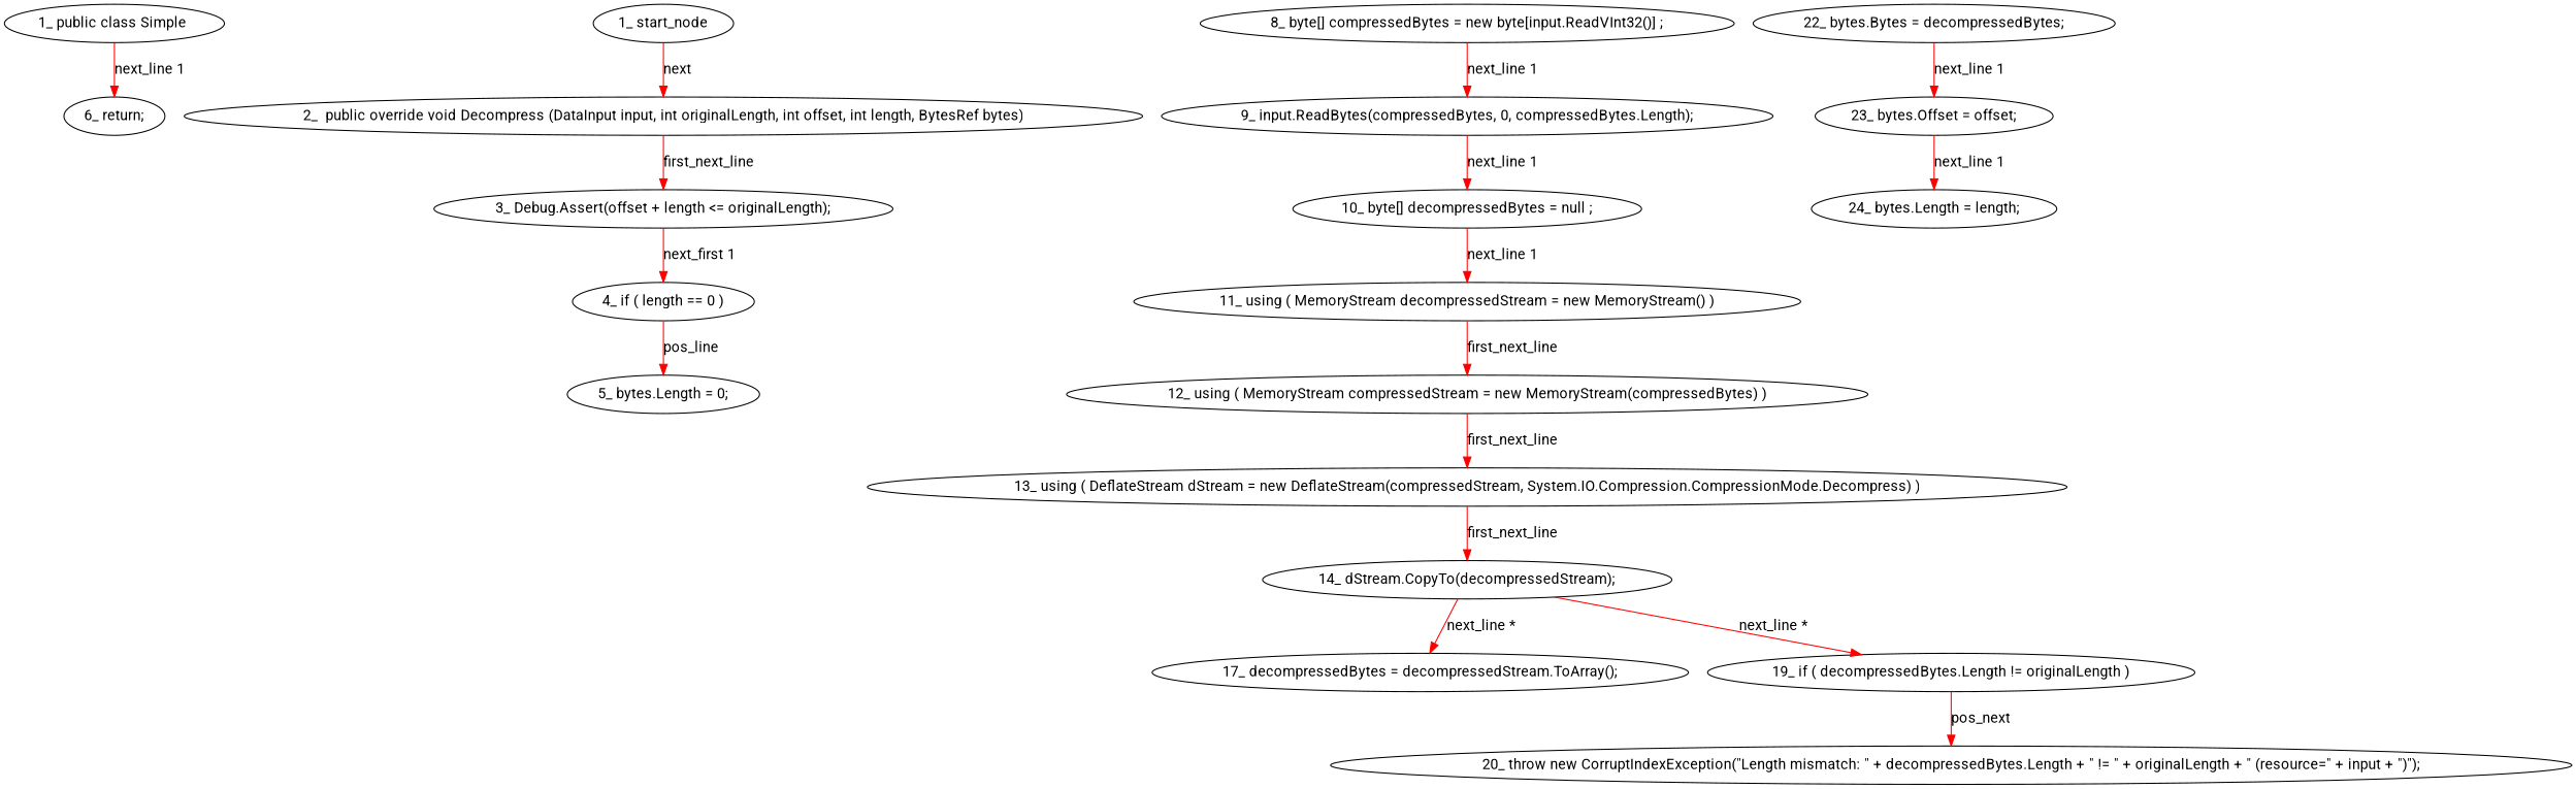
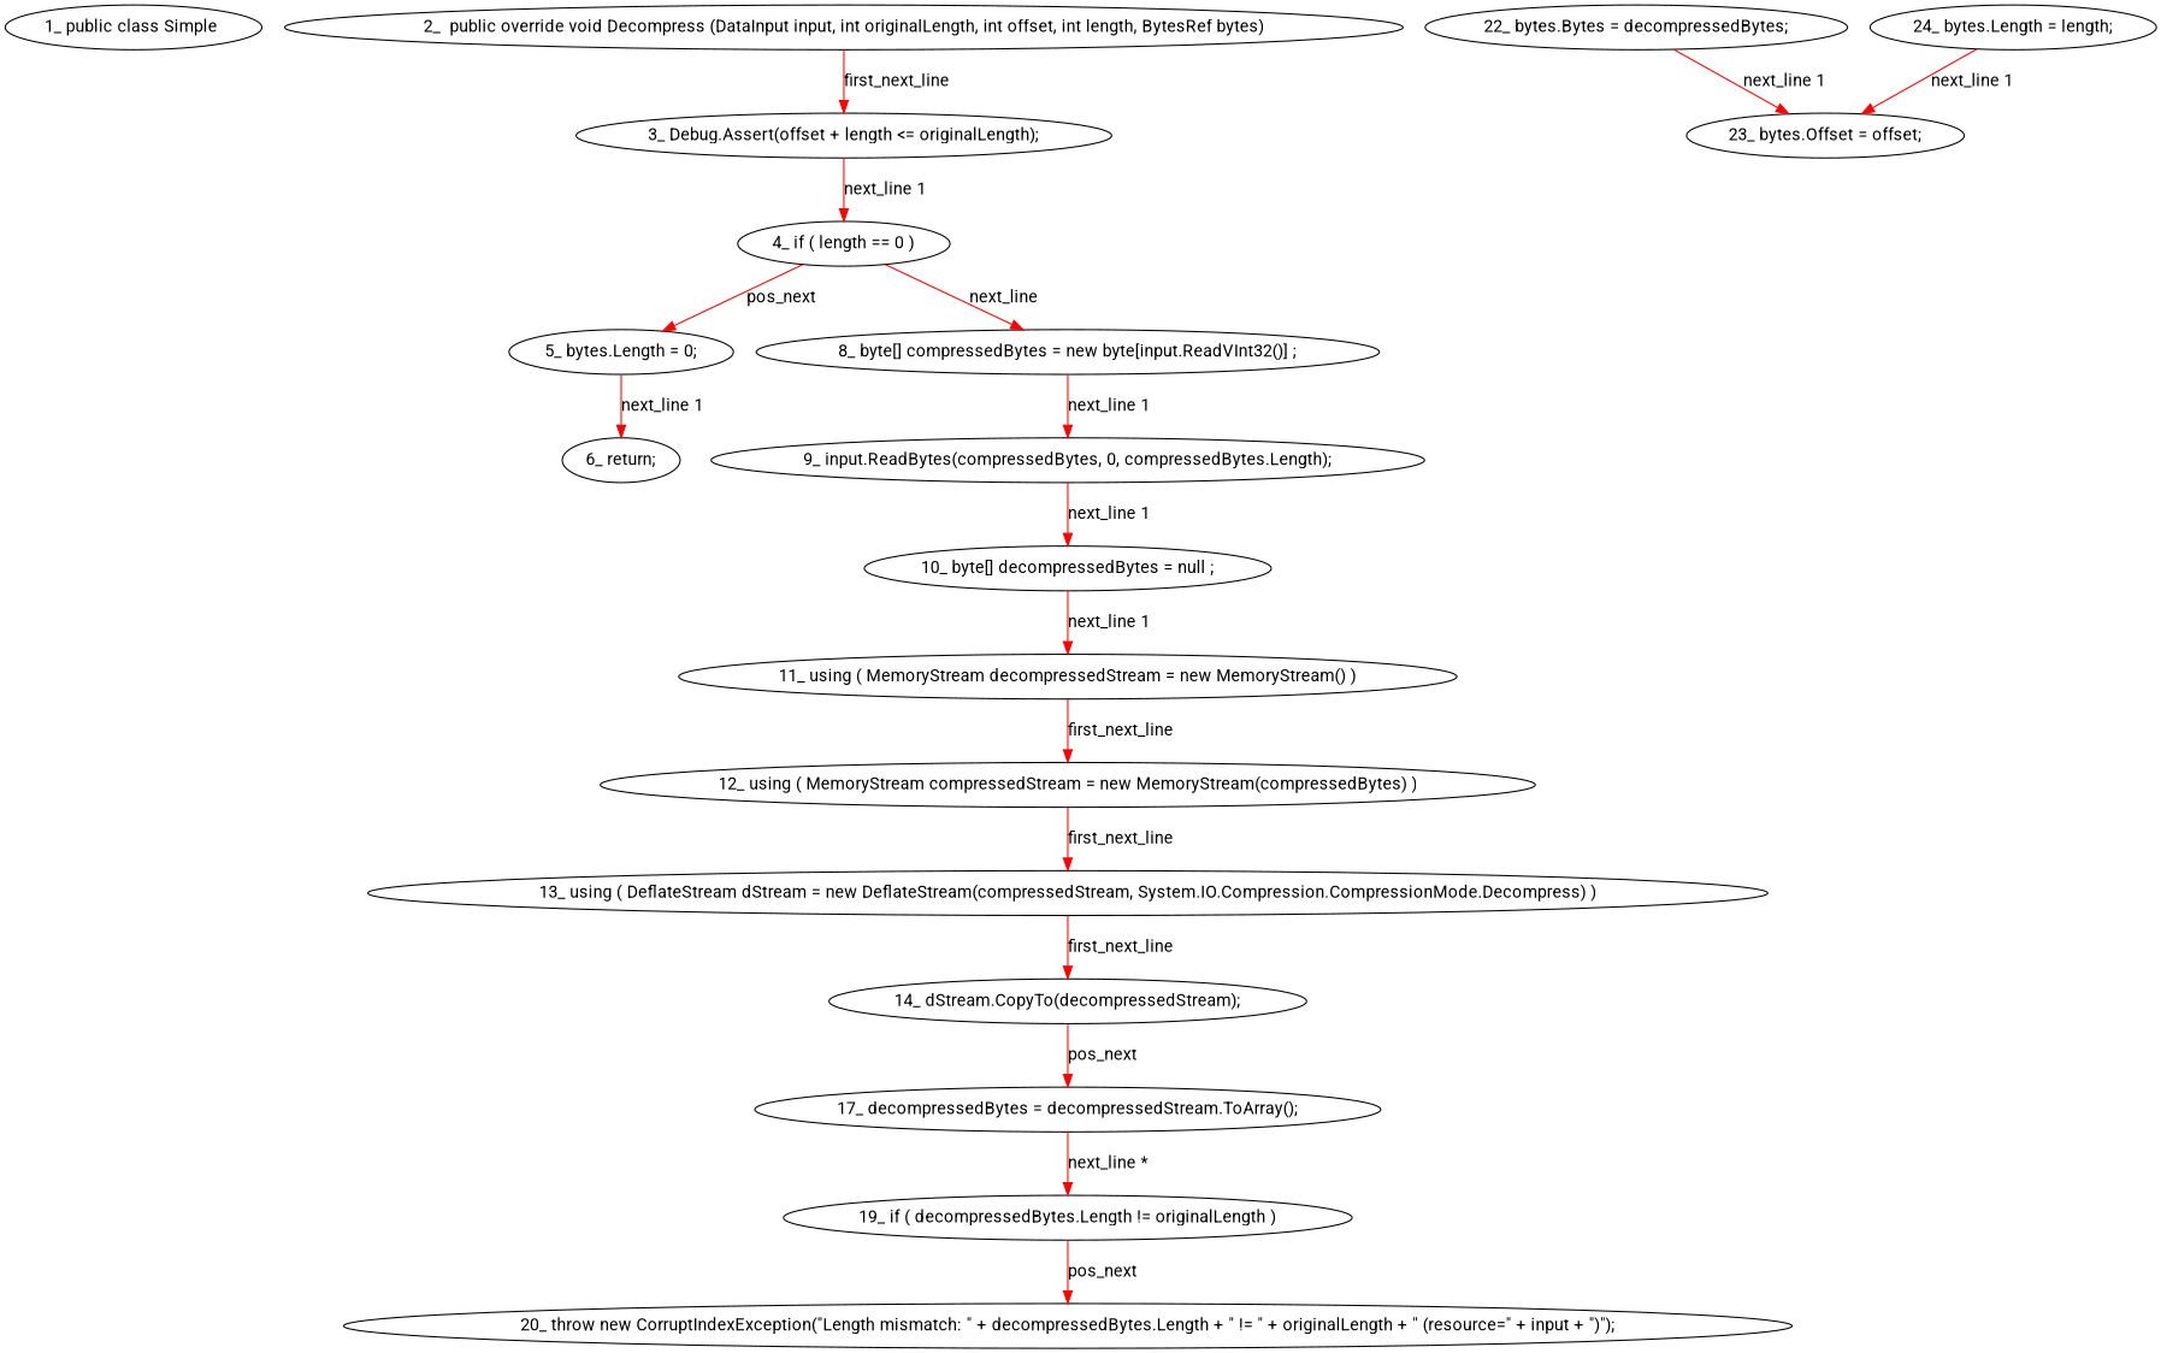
  digraph {
    fontname=Roboto
    node [fontname=Roboto type_label=expression_statement]
    edge [color=red controlflow_type="next_line 1" edge_type=CFG_edge fontname=Roboto]
    n1 [label="1_\ public\ class\ Simple\ " type_label=class_declaration]
    n2 [label="2_\ \ public\ override\ void\ Decompress\ \(DataInput\ input,\ int\ originalLength,\ int\ offset,\ int\ length,\ BytesRef\ bytes\)" type_label=method_declaration]
    n3 [label="3_\ Debug\.Assert\(offset\ \+\ length\ <=\ originalLength\);"]
    n4 [label="4_\ if\ \(\ length\ ==\ 0\ \)" type_label=if]
    n5 [label="5_\ bytes\.Length\ =\ 0;"]
    n6 [label="8_\ byte\[\]\ compressedBytes\ =\ new\ byte\[input\.ReadVInt32\(\)\]\ ;" type_label=local_declaration]
    n7 [label="6_\ return;"]
    n8 [label="9_\ input\.ReadBytes\(compressedBytes,\ 0,\ compressedBytes\.Length\);"]
    n9 [label="10_\ byte\[\]\ decompressedBytes\ =\ null\ ;" type_label=local_declaration]
    n10 [label="11_\ using\ \(\ MemoryStream\ decompressedStream\ =\ new\ MemoryStream\(\)\ \)" type_label=using]
    n11 [label="12_\ using\ \(\ MemoryStream\ compressedStream\ =\ new\ MemoryStream\(compressedBytes\)\ \)" type_label=using]
    n12 [label="13_\ using\ \(\ DeflateStream\ dStream\ =\ new\ DeflateStream\(compressedStream,\ System\.IO\.Compression\.CompressionMode\.Decompress\)\ \)" type_label=using]
    n13 [label="14_\ dStream\.CopyTo\(decompressedStream\);"]
    n14 [label="17_\ decompressedBytes\ =\ decompressedStream\.ToArray\(\);"]
    n15 [label="19_\ if\ \(\ decompressedBytes\.Length\ !=\ originalLength\ \)" type_label=if]
    n16 [label="20_\ throw\ new\ CorruptIndexException\(\"Length\ mismatch:\ \"\ \+\ decompressedBytes\.Length\ \+\ \"\ !=\ \"\ \+\ originalLength\ \+\ \"\ \(resource=\"\ \+\ input\ \+\ \"\)\"\);"]
    n17 [label="22_\ bytes\.Bytes\ =\ decompressedBytes;"]
    n18 [label="23_\ bytes\.Offset\ =\ offset;"]
    n19 [label="24_\ bytes\.Length\ =\ length;"]
-   n20 [label="1_\ start_node" type_label=start]
    n2 -> n3 [controlflow_type=first_next_line label=first_next_line]
-   n3 -> n4 [label="next_first 1"]
-   n4 -> n5 [controlflow_type=pos_next label=pos_line]
-   n1 -> n7 [label="next_line 1"]
+   n3 -> n4 [label="next_line 1"]
+   n4 -> n5 [controlflow_type=pos_next label=pos_next]
+   n4 -> n6 [controlflow_type=next_line label=next_line]
+   n5 -> n7 [label="next_line 1"]
    n6 -> n8 [label="next_line 1"]
    n8 -> n9 [label="next_line 1"]
    n9 -> n10 [label="next_line 1"]
    n10 -> n11 [controlflow_type=first_next_line label=first_next_line]
    n11 -> n12 [controlflow_type=first_next_line label=first_next_line]
    n12 -> n13 [controlflow_type=first_next_line label=first_next_line]
-   n13 -> n14 [controlflow_type="next_line *" label="next_line *"]
-   n13 -> n15 [controlflow_type="next_line *" label="next_line *"]
+   n13 -> n14 [controlflow_type="next_line *" label=pos_next]
+   n14 -> n15 [controlflow_type="next_line *" label="next_line *"]
    n15 -> n16 [controlflow_type=pos_next label=pos_next]
    n17 -> n18 [label="next_line 1"]
-   n18 -> n19 [label="next_line 1"]
-   n20 -> n2 [controlflow_type=next label=next]
+   n19 -> n18 [label="next_line 1"]
  }
